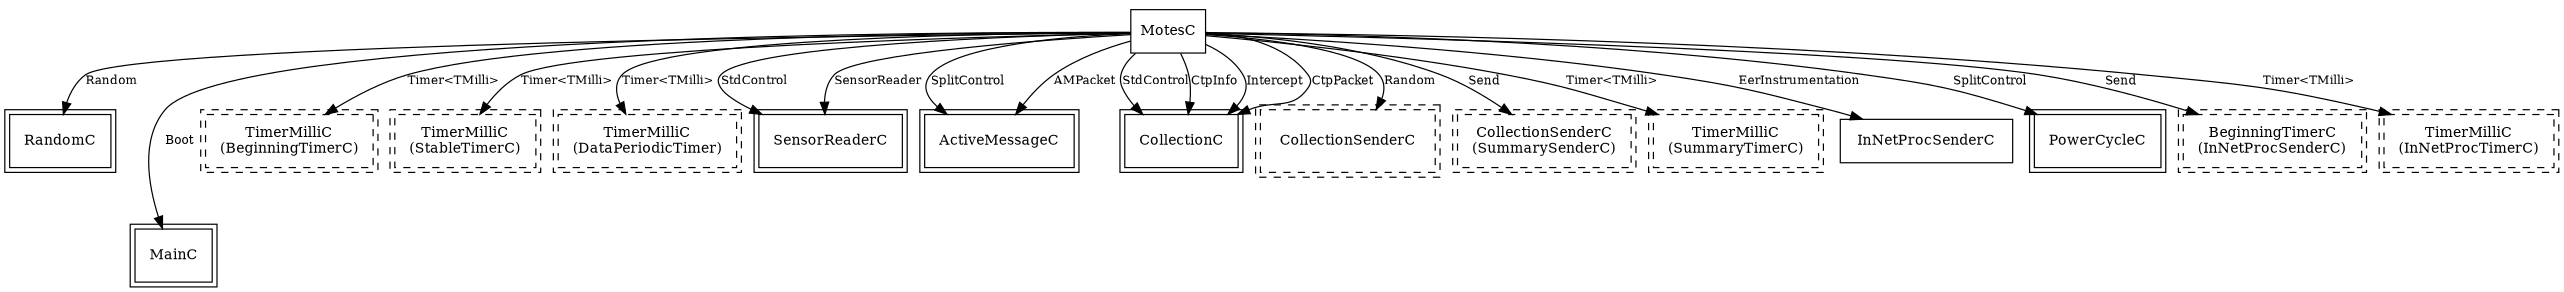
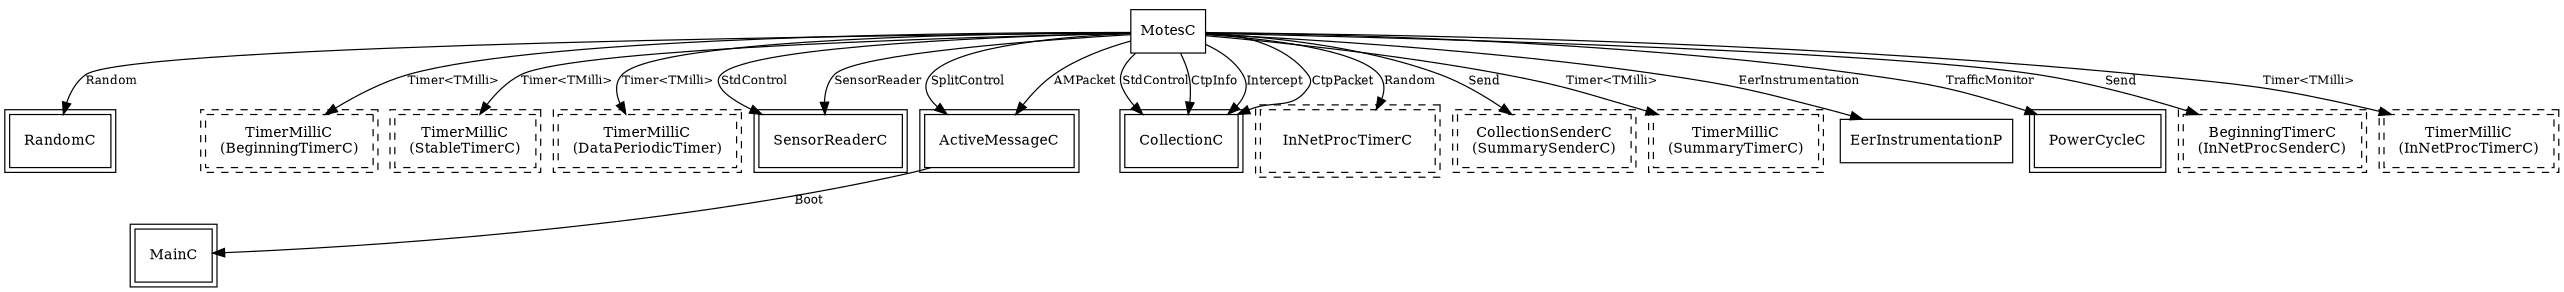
  digraph {
    node [fontsize=12 shape=box peripheries=2]
    edge [fontsize=10]
    MotesC [peripheries=""]
    RandomC
    MainC
    n4 [label="TimerMilliC\n(BeginningTimerC)" style=dashed]
    n5 [label="TimerMilliC\n(StableTimerC)" style=dashed]
    n6 [label="TimerMilliC\n(DataPeriodicTimer)" style=dashed]
    SensorReaderC
    ActiveMessageC
    CollectionC
-   n10 [label=CollectionSenderC style=dashed]
+   n10 [label=InNetProcTimerC style=dashed]
    n11 [label="CollectionSenderC\n(SummarySenderC)" style=dashed]
    n12 [label="TimerMilliC\n(SummaryTimerC)" style=dashed]
-   EerInstrumentationP [label=InNetProcSenderC peripheries=""]
+   EerInstrumentationP [peripheries=""]
    PowerCycleC
    n15 [label="BeginningTimerC\n(InNetProcSenderC)" style=dashed]
    n16 [label="TimerMilliC\n(InNetProcTimerC)" style=dashed]
    MotesC -> RandomC [label=Random]
-   MotesC -> MainC [label=Boot]
+   ActiveMessageC -> MainC [label=Boot]
    MotesC -> n4 [label="Timer<TMilli>"]
    MotesC -> n5 [label="Timer<TMilli>"]
    MotesC -> n6 [label="Timer<TMilli>"]
    MotesC -> SensorReaderC [label=StdControl]
    MotesC -> SensorReaderC [label=SensorReader]
    MotesC -> ActiveMessageC [label=SplitControl]
    MotesC -> ActiveMessageC [label=AMPacket]
    MotesC -> CollectionC [label=StdControl]
    MotesC -> CollectionC [label=CtpInfo]
    MotesC -> CollectionC [label=Intercept]
    MotesC -> CollectionC [label=CtpPacket]
    MotesC -> n10 [label=Random]
    MotesC -> n11 [label=Send]
    MotesC -> n12 [label="Timer<TMilli>"]
    MotesC -> EerInstrumentationP [label=EerInstrumentation]
-   MotesC -> PowerCycleC [label=SplitControl]
+   MotesC -> PowerCycleC [label=TrafficMonitor]
    MotesC -> n15 [label=Send]
    MotesC -> n16 [label="Timer<TMilli>"]
  }
